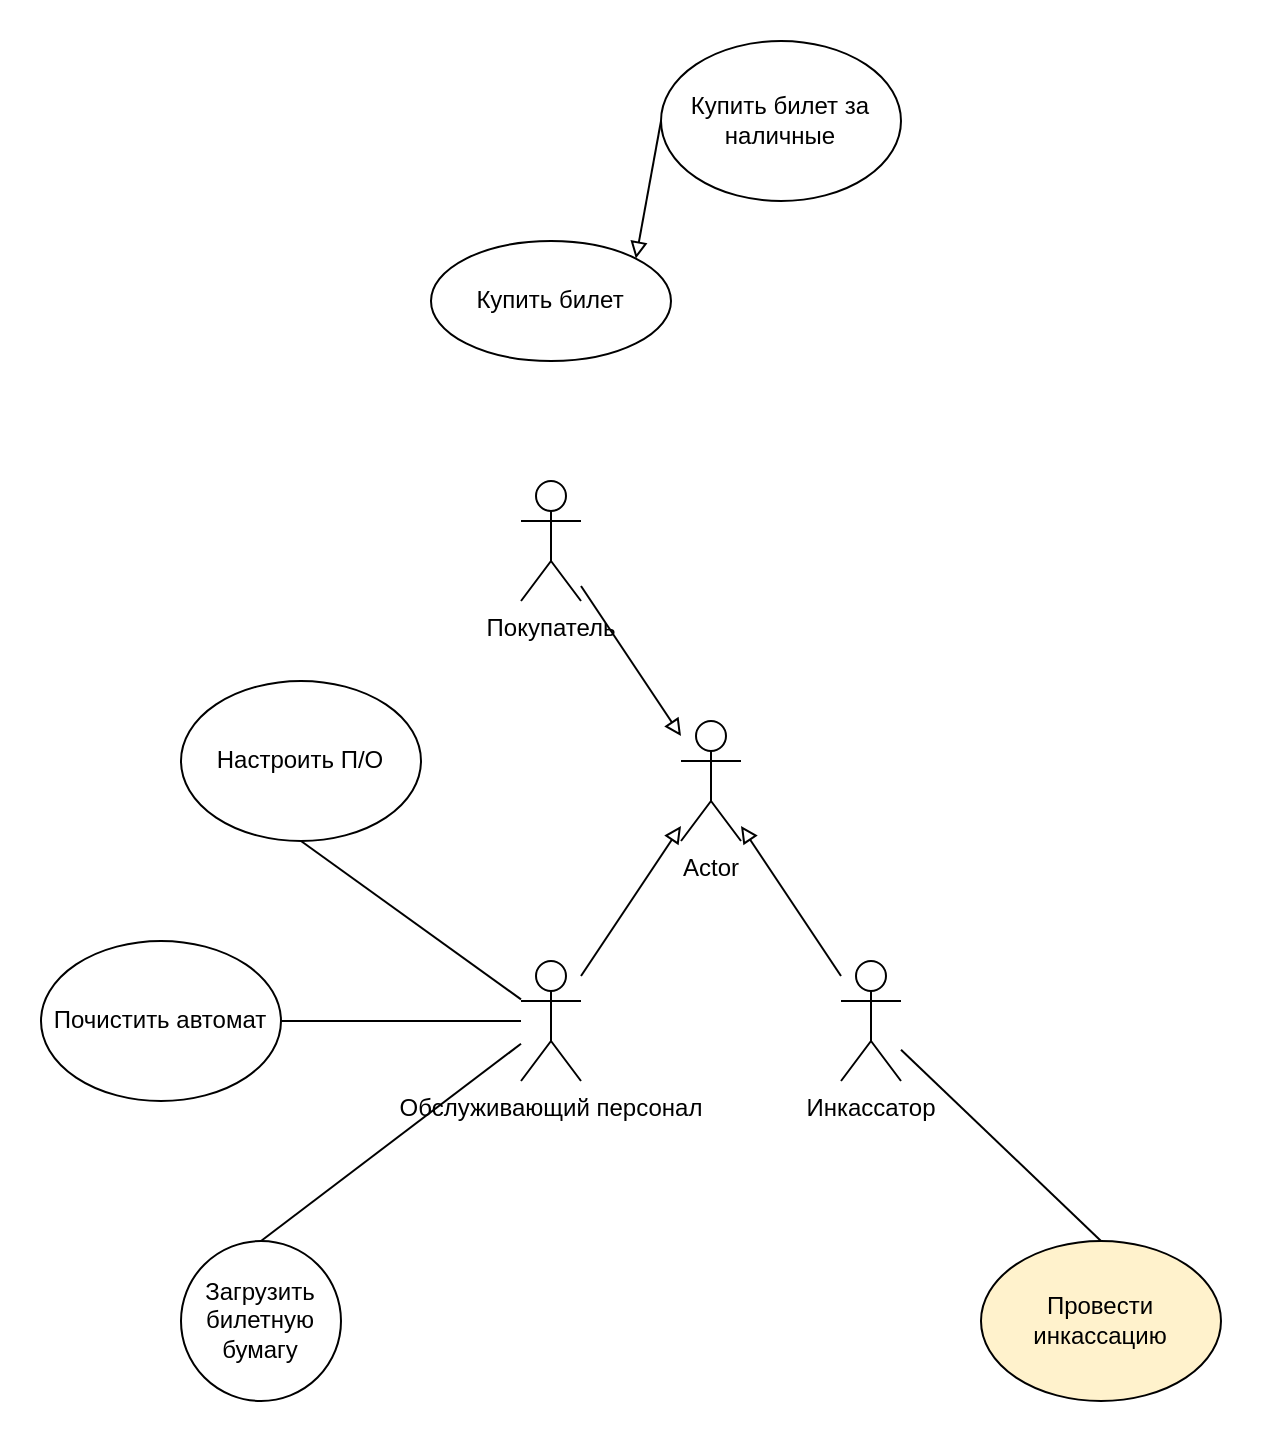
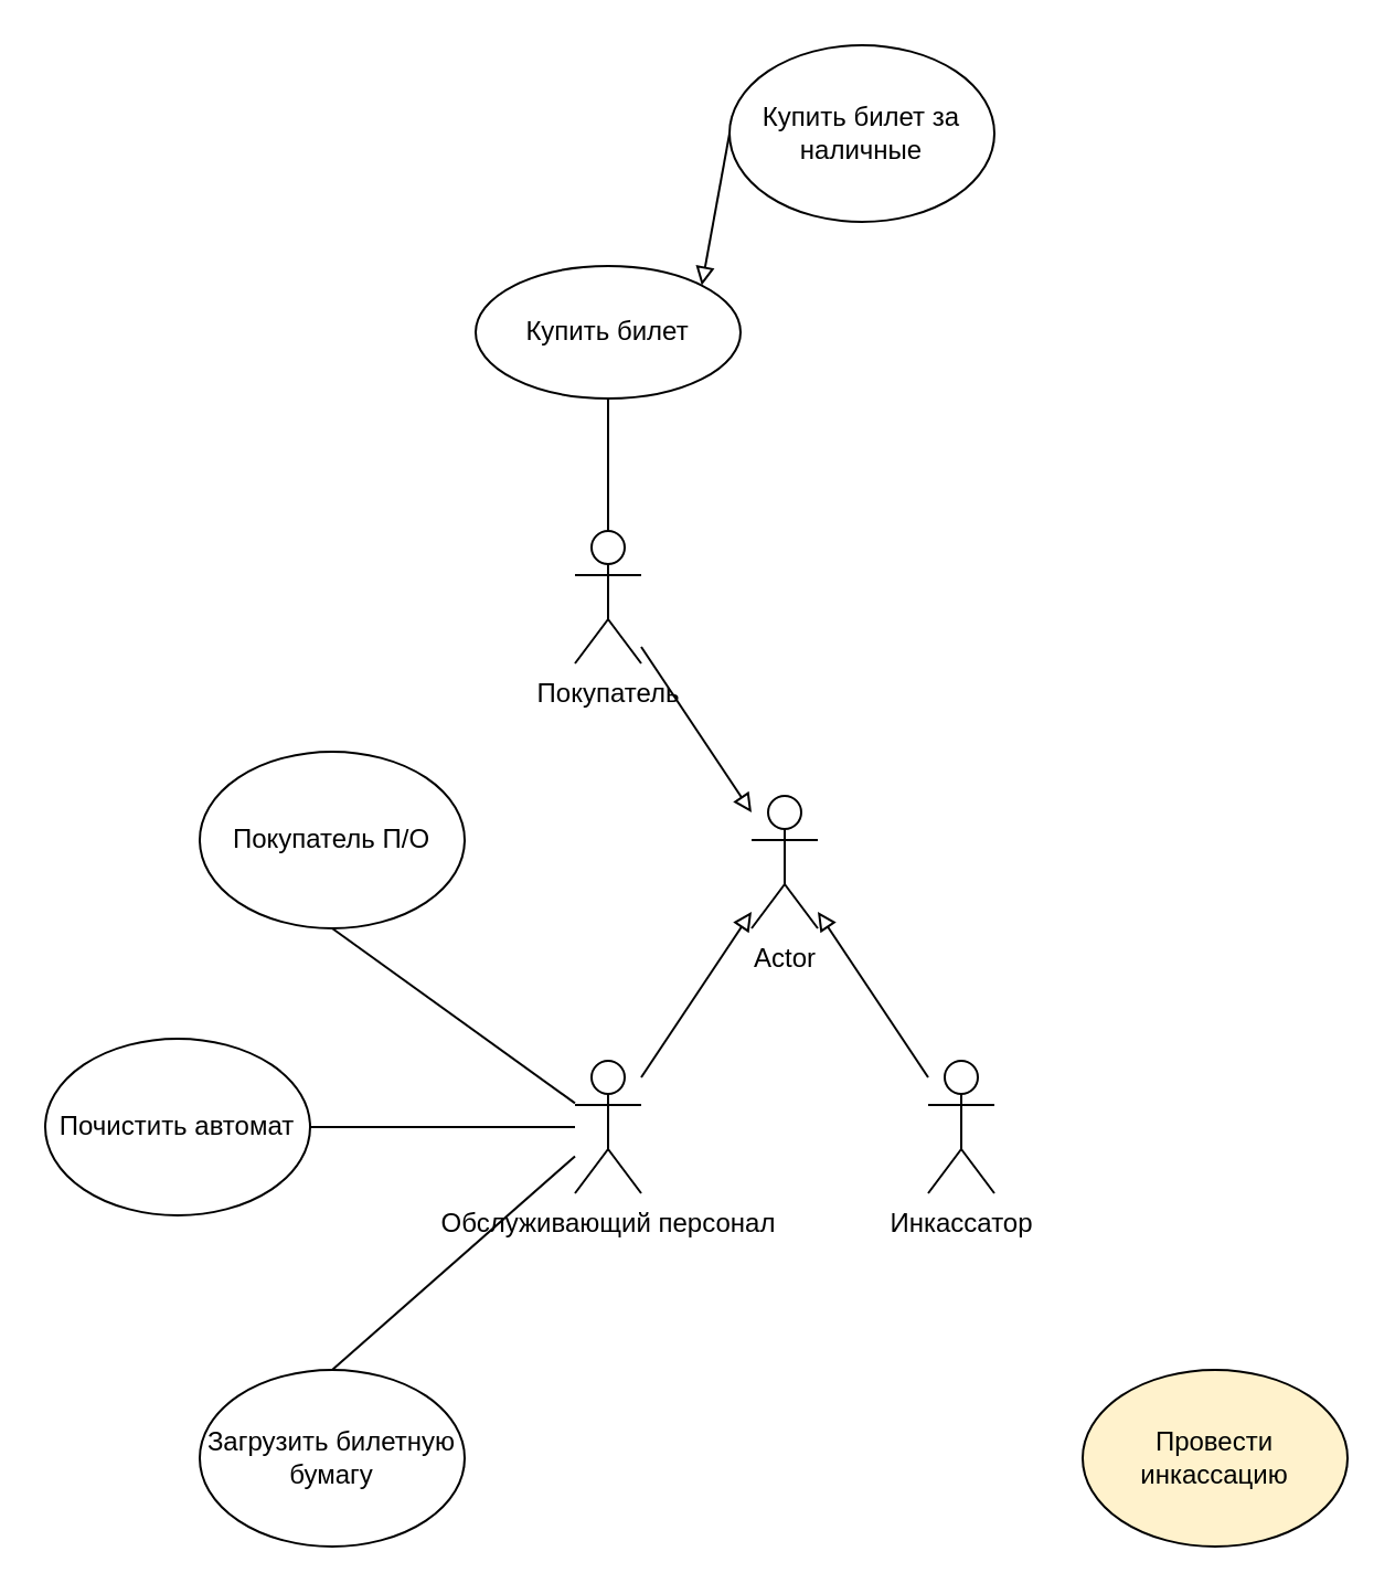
  <mxCell id="0" />
  <mxCell id="1" parent="0" />
  <mxCell id="2" value="Инкассатор" style="shape=umlActor;verticalLabelPosition=bottom;verticalAlign=top;html=1;outlineConnect=0;labelBackgroundColor=none;labelBorderColor=none;" vertex="1" parent="1"><mxGeometry x="420" y="480" width="30" height="60" as="geometry" /></mxCell>
  <mxCell id="3" value="Обслуживающий персонал&lt;br&gt;" style="shape=umlActor;verticalLabelPosition=bottom;verticalAlign=top;html=1;outlineConnect=0;labelBackgroundColor=none;labelBorderColor=none;" vertex="1" parent="1"><mxGeometry x="260" y="480" width="30" height="60" as="geometry" /></mxCell>
  <mxCell id="4" value="Покупатель" style="shape=umlActor;verticalLabelPosition=bottom;verticalAlign=top;html=1;outlineConnect=0;labelBackgroundColor=none;labelBorderColor=none;" vertex="1" parent="1"><mxGeometry x="260" y="240" width="30" height="60" as="geometry" /></mxCell>
  <mxCell id="5" value="Actor" style="shape=umlActor;verticalLabelPosition=bottom;verticalAlign=top;html=1;outlineConnect=0;labelBackgroundColor=none;labelBorderColor=none;" vertex="1" parent="1"><mxGeometry x="340" y="360" width="30" height="60" as="geometry" /></mxCell>
  <mxCell id="6" value="Купить билет за наличные" style="ellipse;whiteSpace=wrap;html=1;labelBackgroundColor=none;labelBorderColor=none;horizontal=1;" vertex="1" parent="1"><mxGeometry x="330" y="20" width="120" height="80" as="geometry" /></mxCell>
  <mxCell id="7" value="Купить билет" style="ellipse;whiteSpace=wrap;html=1;labelBackgroundColor=none;labelBorderColor=none;" vertex="1" parent="1"><mxGeometry x="215" y="120" width="120" height="60" as="geometry" /></mxCell>
+ <mxCell id="8" value="" style="endArrow=none;html=1;rounded=0;exitX=0.5;exitY=1;exitDx=0;exitDy=0;" edge="1" parent="1" source="7" target="4"><mxGeometry width="50" height="50" relative="1" as="geometry"><mxPoint x="330" y="400" as="sourcePoint" /><mxPoint x="380" y="350" as="targetPoint" /></mxGeometry></mxCell>
  <mxCell id="9" value="" style="endArrow=block;html=1;rounded=0;exitX=0;exitY=0.5;exitDx=0;exitDy=0;endFill=0;entryX=1;entryY=0;entryDx=0;entryDy=0;" edge="1" parent="1" source="6" target="7"><mxGeometry width="50" height="50" relative="1" as="geometry"><mxPoint x="220" y="70" as="sourcePoint" /><mxPoint x="242.574" y="138.787" as="targetPoint" /></mxGeometry></mxCell>
  <mxCell id="10" value="" style="endArrow=block;html=1;rounded=0;endFill=0;" edge="1" parent="1" source="4" target="5"><mxGeometry width="50" height="50" relative="1" as="geometry"><mxPoint x="230" y="80" as="sourcePoint" /><mxPoint x="252.574" y="148.787" as="targetPoint" /></mxGeometry></mxCell>
  <mxCell id="11" value="" style="endArrow=block;html=1;rounded=0;endFill=0;" edge="1" parent="1" source="3" target="5"><mxGeometry width="50" height="50" relative="1" as="geometry"><mxPoint x="300" y="302.5" as="sourcePoint" /><mxPoint x="340" y="400" as="targetPoint" /></mxGeometry></mxCell>
  <mxCell id="12" value="" style="endArrow=block;html=1;rounded=0;endFill=0;" edge="1" parent="1" source="2" target="5"><mxGeometry width="50" height="50" relative="1" as="geometry"><mxPoint x="300" y="497.5" as="sourcePoint" /><mxPoint x="350" y="422.5" as="targetPoint" /></mxGeometry></mxCell>
- <mxCell id="13" value="Загрузить билетную бумагу" style="ellipse;whiteSpace=wrap;html=1;labelBackgroundColor=none;labelBorderColor=none;" vertex="1" parent="1"><mxGeometry x="90" y="620" width="80" height="80" as="geometry" /></mxCell>
+ <mxCell id="13" value="Загрузить билетную бумагу" style="ellipse;whiteSpace=wrap;html=1;labelBackgroundColor=none;labelBorderColor=none;" vertex="1" parent="1"><mxGeometry x="90" y="620" width="120" height="80" as="geometry" /></mxCell>
  <mxCell id="14" value="" style="endArrow=none;html=1;rounded=0;entryX=0.5;entryY=0;entryDx=0;entryDy=0;" edge="1" parent="1" source="3" target="13"><mxGeometry width="50" height="50" relative="1" as="geometry"><mxPoint x="285" y="190" as="sourcePoint" /><mxPoint x="285" y="250" as="targetPoint" /></mxGeometry></mxCell>
  <mxCell id="15" value="Почистить автомат" style="ellipse;whiteSpace=wrap;html=1;labelBackgroundColor=none;labelBorderColor=none;" vertex="1" parent="1"><mxGeometry x="20" y="470" width="120" height="80" as="geometry" /></mxCell>
  <mxCell id="16" value="" style="endArrow=none;html=1;rounded=0;" edge="1" parent="1" source="3" target="15"><mxGeometry width="50" height="50" relative="1" as="geometry"><mxPoint x="270" y="533.2" as="sourcePoint" /><mxPoint x="211" y="508" as="targetPoint" /></mxGeometry></mxCell>
  <mxCell id="17" value="Провести инкассацию" style="ellipse;whiteSpace=wrap;html=1;labelBackgroundColor=none;labelBorderColor=none;fillColor=#fff2cc;" vertex="1" parent="1"><mxGeometry x="490" y="620" width="120" height="80" as="geometry" /></mxCell>
- <mxCell id="18" value="" style="endArrow=none;html=1;rounded=0;entryX=0.5;entryY=0;entryDx=0;entryDy=0;" edge="1" parent="1" source="2" target="17"><mxGeometry width="50" height="50" relative="1" as="geometry"><mxPoint x="270" y="533.2" as="sourcePoint" /><mxPoint x="160" y="630" as="targetPoint" /></mxGeometry></mxCell>
- <mxCell id="19" value="Настроить П/О" style="ellipse;whiteSpace=wrap;html=1;labelBackgroundColor=none;labelBorderColor=none;" vertex="1" parent="1"><mxGeometry x="90" y="340" width="120" height="80" as="geometry" /></mxCell>
+ <mxCell id="19" value="Покупатель П/О" style="ellipse;whiteSpace=wrap;html=1;labelBackgroundColor=none;labelBorderColor=none;" vertex="1" parent="1"><mxGeometry x="90" y="340" width="120" height="80" as="geometry" /></mxCell>
  <mxCell id="20" value="" style="endArrow=none;html=1;rounded=0;entryX=0.5;entryY=1;entryDx=0;entryDy=0;" edge="1" parent="1" source="3" target="19"><mxGeometry width="50" height="50" relative="1" as="geometry"><mxPoint x="270" y="524.667" as="sourcePoint" /><mxPoint x="114.371" y="573.085" as="targetPoint" /></mxGeometry></mxCell>
